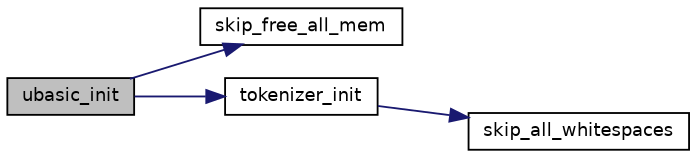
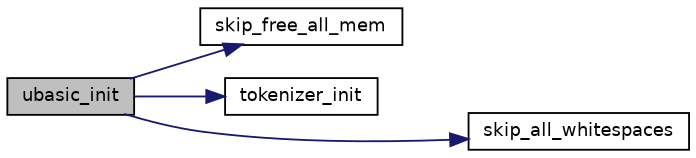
  digraph {
    rankdir=LR
    node [color=black fillcolor=white fontname=Helvetica fontsize=10 shape=record style=filled]
    edge [color=midnightblue fontname=Helvetica fontsize=10 labelfontname=Helvetica labelfontsize=10 style=solid]
    n1 [fillcolor=grey75 fontcolor=black height=0.2 label=ubasic_init width=0.4]
    n2 [height=0.2 label=skip_free_all_mem width=0.4]
    n3 [height=0.2 label=tokenizer_init width=0.4]
    n4 [height=0.2 label=skip_all_whitespaces width=0.4]
    n1 -> n2
    n1 -> n3
-   n3 -> n4
+   n1 -> n4
  }
